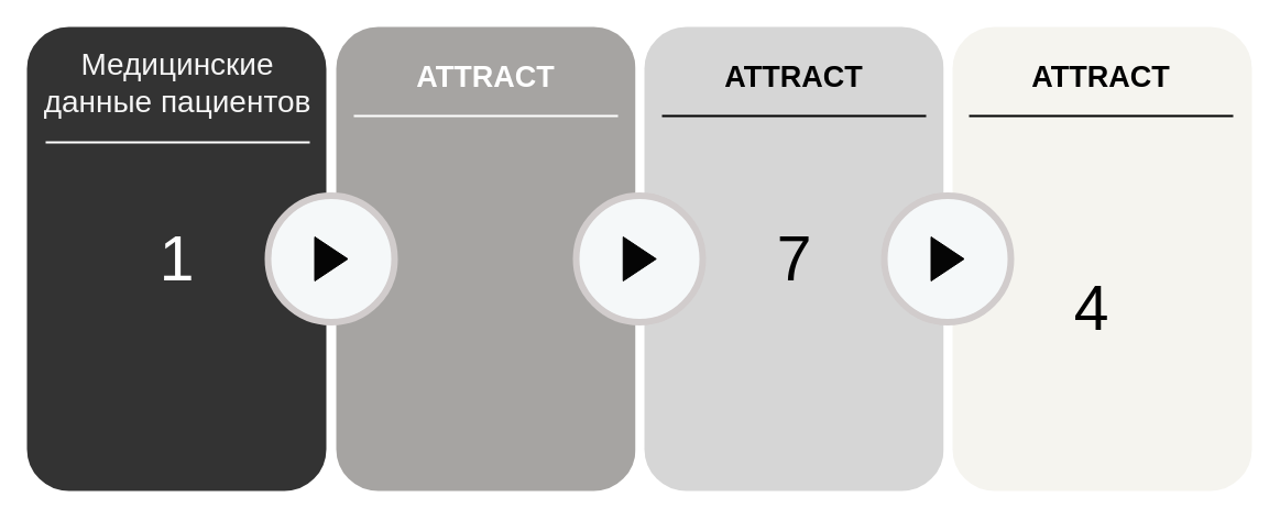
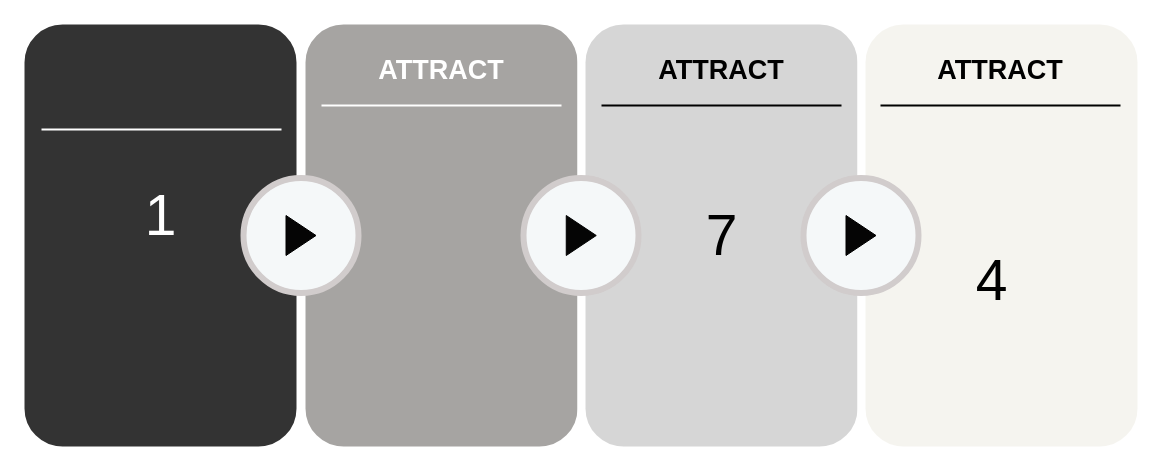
  <mxCell id="0" />
  <mxCell id="1" parent="0" />
  <mxCell id="2" value="" style="whiteSpace=wrap;html=1;rounded=1;shadow=0;strokeWidth=8;fontSize=20;align=center;fillColor=#333333;strokeColor=#FFFFFF;" vertex="1" parent="1"><mxGeometry x="20" y="20" width="280" height="430" as="geometry" /></mxCell>
  <mxCell id="3" value="" style="whiteSpace=wrap;html=1;rounded=1;shadow=0;strokeWidth=8;fontSize=20;align=center;fillColor=#A6A4A2;strokeColor=#FFFFFF;" vertex="1" parent="1"><mxGeometry x="301" y="20" width="280" height="430" as="geometry" /></mxCell>
  <mxCell id="4" value="" style="whiteSpace=wrap;html=1;rounded=1;shadow=0;strokeWidth=8;fontSize=20;align=center;fillColor=#D6D6D6;strokeColor=#FFFFFF;" vertex="1" parent="1"><mxGeometry x="581" y="20" width="280" height="430" as="geometry" /></mxCell>
  <mxCell id="5" value="" style="whiteSpace=wrap;html=1;rounded=1;shadow=0;strokeWidth=8;fontSize=20;align=center;fillColor=#f5f4ef;strokeColor=#FFFFFF;" vertex="1" parent="1"><mxGeometry x="861" y="20" width="280" height="430" as="geometry" /></mxCell>
  <mxCell id="6" value="" style="ellipse;whiteSpace=wrap;html=1;rounded=0;shadow=0;strokeWidth=6;fontSize=14;align=center;fillColor=#f5f8f9;strokeColor=#d1cccc;fontColor=#FFFFFF;" vertex="1" parent="1"><mxGeometry x="243" y="177.5" width="115" height="115" as="geometry" /></mxCell>
- <mxCell id="7" value="&lt;font style=&quot;font-size: 57px;&quot;&gt;1&lt;/font&gt;" style="text;html=1;align=center;verticalAlign=middle;resizable=0;points=[];autosize=1;fontColor=#ffffff;" vertex="1" parent="1"><mxGeometry x="130" y="195" width="60" height="80" as="geometry" /></mxCell>
+ <mxCell id="7" value="&lt;font style=&quot;font-size: 57px;&quot;&gt;1&lt;/font&gt;" style="text;html=1;align=center;verticalAlign=middle;resizable=0;points=[];autosize=1;fontColor=#ffffff;" vertex="1" parent="1"><mxGeometry x="130" y="175" width="60" height="80" as="geometry" /></mxCell>
  <mxCell id="8" value="&lt;font style=&quot;font-size: 57px;&quot;&gt;7&lt;/font&gt;" style="text;html=1;align=center;verticalAlign=middle;resizable=0;points=[];autosize=1;strokeColor=none;fillColor=none;" vertex="1" parent="1"><mxGeometry x="691" y="195" width="60" height="80" as="geometry" /></mxCell>
  <mxCell id="9" value="&lt;font style=&quot;font-size: 57px;&quot;&gt;4&lt;/font&gt;" style="text;html=1;align=center;verticalAlign=middle;resizable=0;points=[];autosize=1;strokeColor=none;fillColor=none;" vertex="1" parent="1"><mxGeometry x="961" y="240" width="60" height="80" as="geometry" /></mxCell>
- <mxCell id="10" value="&lt;span lang=&quot;RU&quot; style=&quot;font-weight: 400; text-align: start; font-size: 28px;&quot;&gt;&lt;font color=&quot;#f5f5f5&quot; style=&quot;font-size: 28px;&quot; face=&quot;Helvetica&quot;&gt;Медицинские данные пациентов&lt;/font&gt;&lt;/span&gt;&lt;span style=&quot;color: rgb(0, 0, 0); font-size: 28px; font-weight: 400; text-align: start;&quot;&gt;&lt;/span&gt;" style="text;html=1;strokeColor=none;fillColor=none;align=center;verticalAlign=middle;whiteSpace=wrap;rounded=0;shadow=0;fontSize=28;fontColor=#FFFFFF;fontStyle=1" vertex="1" parent="1"><mxGeometry x="21" y="40" width="280" height="70" as="geometry" /></mxCell>
  <mxCell id="11" value="" style="line;strokeWidth=2;html=1;rounded=0;shadow=0;fontSize=27;align=center;fillColor=none;strokeColor=#FFFFFF;" vertex="1" parent="1"><mxGeometry x="41" y="124" width="240" height="10" as="geometry" /></mxCell>
  <mxCell id="12" value="ATTRACT" style="text;html=1;strokeColor=none;fillColor=none;align=center;verticalAlign=middle;whiteSpace=wrap;rounded=0;shadow=0;fontSize=27;fontColor=#FFFFFF;fontStyle=1" vertex="1" parent="1"><mxGeometry x="301" y="40" width="280" height="60" as="geometry" /></mxCell>
  <mxCell id="13" value="" style="line;strokeWidth=2;html=1;rounded=0;shadow=0;fontSize=27;align=center;fillColor=none;strokeColor=#FFFFFF;" vertex="1" parent="1"><mxGeometry x="321" y="100" width="240" height="10" as="geometry" /></mxCell>
  <mxCell id="14" value="ATTRACT" style="text;html=1;strokeColor=none;fillColor=none;align=center;verticalAlign=middle;whiteSpace=wrap;rounded=0;shadow=0;fontSize=27;fontColor=#000000;fontStyle=1" vertex="1" parent="1"><mxGeometry x="581" y="40" width="280" height="60" as="geometry" /></mxCell>
  <mxCell id="15" value="" style="line;strokeWidth=2;html=1;rounded=0;shadow=0;fontSize=27;align=center;fillColor=none;strokeColor=#000000;fontColor=#000000;labelBackgroundColor=#000000;" vertex="1" parent="1"><mxGeometry x="601" y="100" width="240" height="10" as="geometry" /></mxCell>
  <mxCell id="16" value="ATTRACT" style="text;html=1;strokeColor=none;fillColor=none;align=center;verticalAlign=middle;whiteSpace=wrap;rounded=0;shadow=0;fontSize=27;fontColor=#000000;fontStyle=1" vertex="1" parent="1"><mxGeometry x="860" y="40" width="280" height="60" as="geometry" /></mxCell>
  <mxCell id="17" value="" style="line;strokeWidth=2;html=1;rounded=0;shadow=0;fontSize=27;align=center;fillColor=none;strokeColor=#000000;fontColor=#000000;labelBackgroundColor=#000000;" vertex="1" parent="1"><mxGeometry x="880" y="100" width="240" height="10" as="geometry" /></mxCell>
  <mxCell id="18" value="" style="triangle;whiteSpace=wrap;html=1;fillColor=#050505;" vertex="1" parent="1"><mxGeometry x="285.5" y="215" width="30" height="40" as="geometry" /></mxCell>
  <mxCell id="19" value="" style="ellipse;whiteSpace=wrap;html=1;rounded=0;shadow=0;strokeWidth=6;fontSize=14;align=center;fillColor=#f5f8f9;strokeColor=#d1cccc;fontColor=#FFFFFF;" vertex="1" parent="1"><mxGeometry x="523" y="177.5" width="115" height="115" as="geometry" /></mxCell>
  <mxCell id="20" value="" style="triangle;whiteSpace=wrap;html=1;fillColor=#050505;" vertex="1" parent="1"><mxGeometry x="565.75" y="215" width="30" height="40" as="geometry" /></mxCell>
  <mxCell id="21" value="" style="ellipse;whiteSpace=wrap;html=1;rounded=0;shadow=0;strokeWidth=6;fontSize=14;align=center;fillColor=#f5f8f9;strokeColor=#d1cccc;fontColor=#FFFFFF;" vertex="1" parent="1"><mxGeometry x="803" y="177.5" width="115" height="115" as="geometry" /></mxCell>
  <mxCell id="22" value="" style="triangle;whiteSpace=wrap;html=1;fillColor=#050505;" vertex="1" parent="1"><mxGeometry x="845.5" y="215" width="30" height="40" as="geometry" /></mxCell>
